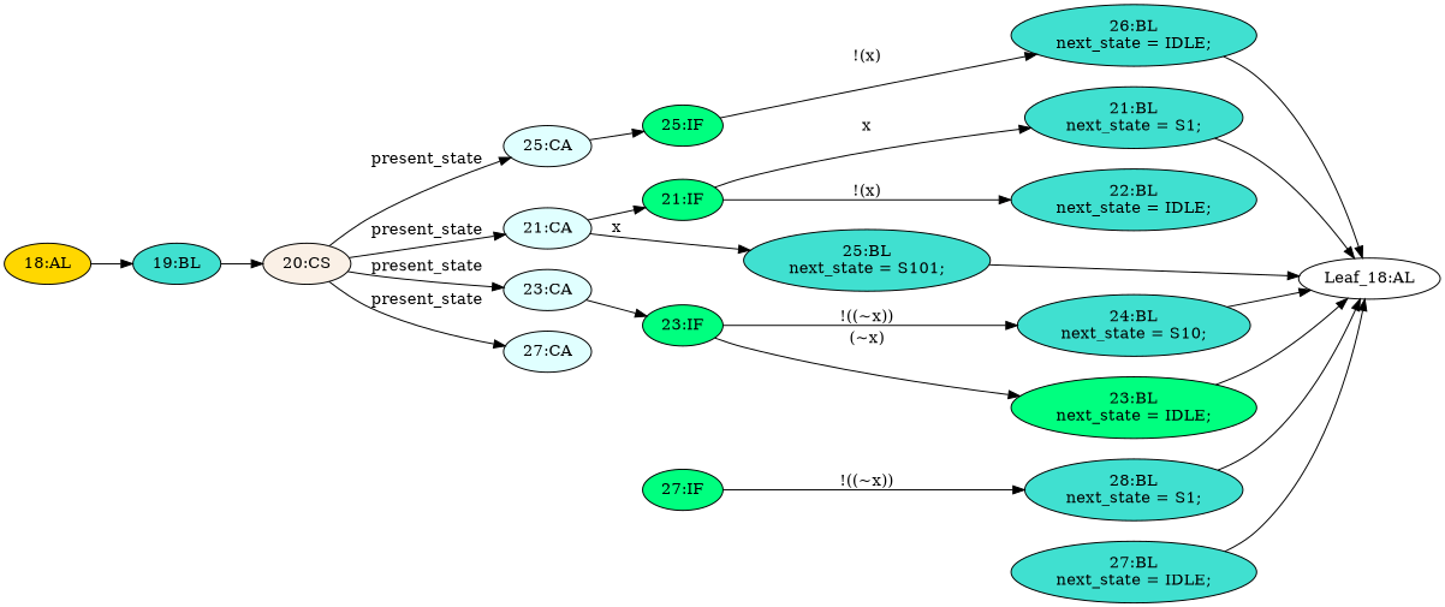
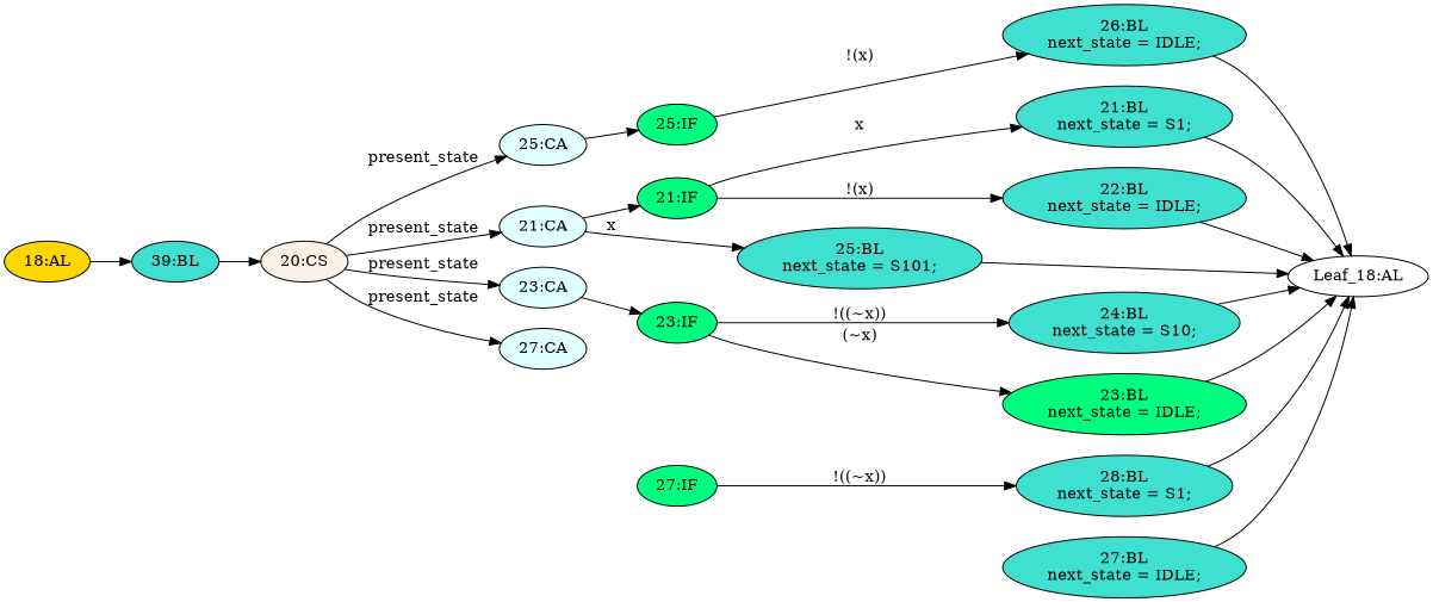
  strict digraph {
    rankdir=LR
    node [fillcolor=turquoise statements="[]" style=filled typ=Block]
    edge [cond="[]" lineno=None]
    n1 [ast="<pyverilog.vparser.ast.IfStatement object at 0x7f44d8af1690>" fillcolor=springgreen label="23:IF" typ=IfStatement]
    n2 [ast="<pyverilog.vparser.ast.Block object at 0x7f44d8af1810>" label="24:BL\nnext_state = S10;" statements="[<pyverilog.vparser.ast.BlockingSubstitution object at 0x7f44d8af1850>]"]
    n3 [ast="<pyverilog.vparser.ast.Block object at 0x7f44d8af1a10>" fillcolor=springgreen label="23:BL\nnext_state = IDLE;" statements="[<pyverilog.vparser.ast.BlockingSubstitution object at 0x7f44d8af1a50>]"]
    n4 [def_var="['next_state']" label="Leaf_18:AL" fillcolor="" statements="" style="" typ=""]
-   n5 [ast="<pyverilog.vparser.ast.Block object at 0x7f44d8af1c10>" label="19:BL"]
+   n5 [ast="<pyverilog.vparser.ast.Block object at 0x7f44d8af1c10>" label="39:BL"]
    n6 [ast="<pyverilog.vparser.ast.CaseStatement object at 0x7f44d8af1c50>" fillcolor=linen label="20:CS" typ=CaseStatement]
    n7 [ast="<pyverilog.vparser.ast.Case object at 0x7f44d8386310>" fillcolor=lightcyan label="25:CA" typ=Case]
    n8 [ast="<pyverilog.vparser.ast.Case object at 0x7f44d8af1d50>" fillcolor=lightcyan label="21:CA" typ=Case]
    n9 [ast="<pyverilog.vparser.ast.Case object at 0x7f44d8386250>" fillcolor=lightcyan label="23:CA" typ=Case]
    n10 [ast="<pyverilog.vparser.ast.Case object at 0x7f44d83867d0>" fillcolor=lightcyan label="27:CA" typ=Case]
    n11 [ast="<pyverilog.vparser.ast.IfStatement object at 0x7f44d8386390>" fillcolor=springgreen label="25:IF" typ=IfStatement]
    n12 [ast="<pyverilog.vparser.ast.IfStatement object at 0x7f44d8af1dd0>" fillcolor=springgreen label="21:IF" typ=IfStatement]
    n13 [ast="<pyverilog.vparser.ast.Block object at 0x7f44d83865d0>" label="25:BL\nnext_state = S101;" statements="[<pyverilog.vparser.ast.BlockingSubstitution object at 0x7f44d8386610>]"]
    n14 [ast="<pyverilog.vparser.ast.Block object at 0x7f44d8386050>" label="21:BL\nnext_state = S1;" statements="[<pyverilog.vparser.ast.BlockingSubstitution object at 0x7f44d8386090>]"]
    n15 [ast="<pyverilog.vparser.ast.IfStatement object at 0x7f44d8386850>" fillcolor=springgreen label="27:IF" typ=IfStatement]
    n16 [ast="<pyverilog.vparser.ast.Block object at 0x7f44d8386890>" label="28:BL\nnext_state = S1;" statements="[<pyverilog.vparser.ast.BlockingSubstitution object at 0x7f44d83868d0>]"]
    n17 [ast="<pyverilog.vparser.ast.Block object at 0x7f44d8386a90>" label="27:BL\nnext_state = IDLE;" statements="[<pyverilog.vparser.ast.BlockingSubstitution object at 0x7f44d8386ad0>]"]
    n18 [ast="<pyverilog.vparser.ast.Block object at 0x7f44d83863d0>" label="26:BL\nnext_state = IDLE;" statements="[<pyverilog.vparser.ast.BlockingSubstitution object at 0x7f44d8386410>]"]
    n19 [ast="<pyverilog.vparser.ast.Block object at 0x7f44d8af1e10>" label="22:BL\nnext_state = IDLE;" statements="[<pyverilog.vparser.ast.BlockingSubstitution object at 0x7f44d8af1e50>]"]
    n20 [ast="<pyverilog.vparser.ast.Always object at 0x7f44d8386d50>" clk_sens=False fillcolor=gold label="18:AL" sens="['present_state', 'x']" typ=Always use_var="['x', 'present_state']"]
    n1 -> n2 [cond="['x']" label="!((~x))" lineno=23]
    n1 -> n3 [cond="['x']" label="(~x)" lineno=23]
    n2 -> n4
    n3 -> n4
    n5 -> n6
    n6 -> n7 [cond="['present_state']" label=present_state lineno=20]
    n6 -> n8 [cond="['present_state']" label=present_state lineno=20]
    n6 -> n9 [cond="['present_state']" label=present_state lineno=20]
    n6 -> n10 [cond="['present_state']" label=present_state lineno=20]
    n7 -> n11
    n8 -> n12
    n8 -> n13 [cond="['x']" label=x lineno=25]
    n9 -> n1
    n11 -> n18 [cond="['x']" label="!(x)" lineno=25]
    n12 -> n14 [cond="['x']" label=x lineno=21]
    n12 -> n19 [cond="['x']" label="!(x)" lineno=21]
    n13 -> n4
    n14 -> n4
    n15 -> n16 [cond="['x']" label="!((~x))" lineno=27]
    n16 -> n4
    n17 -> n4
    n18 -> n4
+   n19 -> n4
    n20 -> n5
  }
